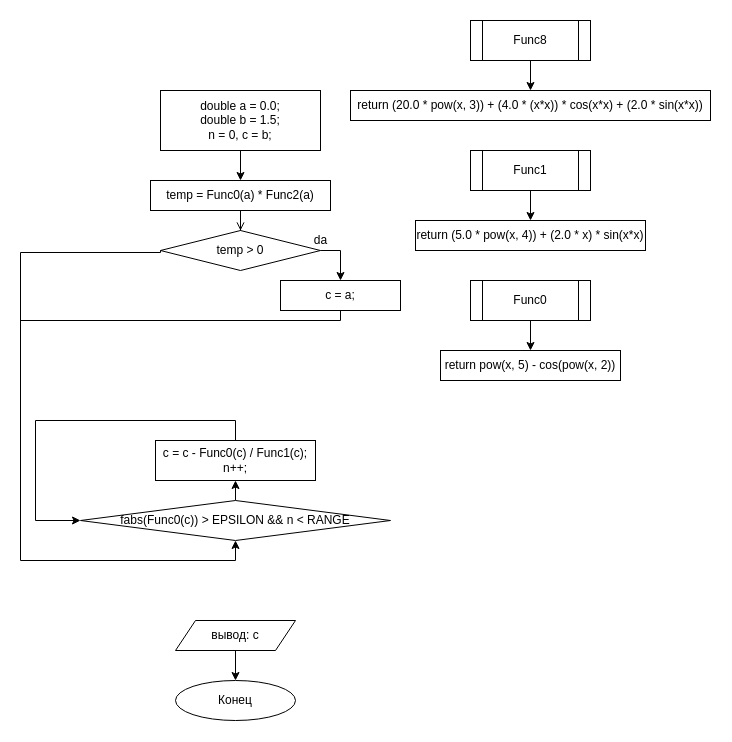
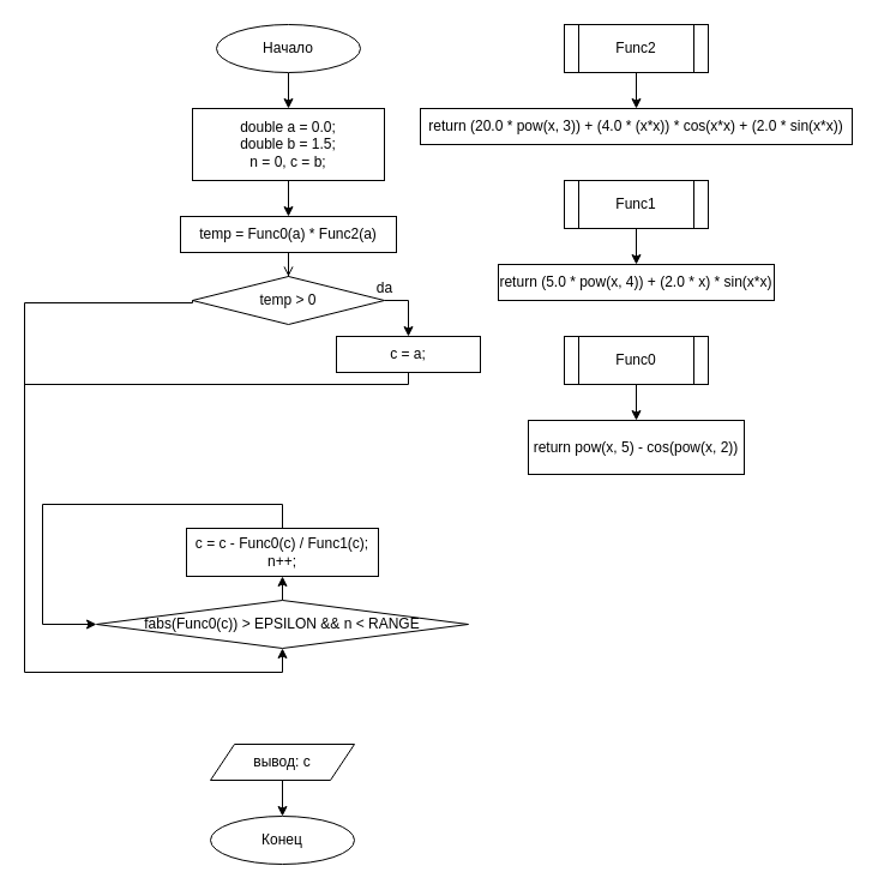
  <mxCell id="0" />
  <mxCell id="1" parent="0" />
+ <mxCell id="2" value="" style="edgeStyle=orthogonalEdgeStyle;rounded=0;orthogonalLoop=1;jettySize=auto;html=1;" edge="1" parent="1" source="3" target="6"><mxGeometry relative="1" as="geometry" /></mxCell>
+ <mxCell id="3" value="Начало" style="ellipse;whiteSpace=wrap;html=1;" vertex="1" parent="1"><mxGeometry x="180" y="20" width="120" height="40" as="geometry" /></mxCell>
  <mxCell id="4" value="Конец" style="ellipse;whiteSpace=wrap;html=1;" vertex="1" parent="1"><mxGeometry x="175" y="680" width="120" height="40" as="geometry" /></mxCell>
  <mxCell id="5" value="" style="edgeStyle=orthogonalEdgeStyle;rounded=0;orthogonalLoop=1;jettySize=auto;html=1;entryX=0.5;entryY=0;entryDx=0;entryDy=0;" edge="1" parent="1" source="6" target="20"><mxGeometry relative="1" as="geometry"><mxPoint x="240" y="180" as="targetPoint" /></mxGeometry></mxCell>
  <mxCell id="6" value="&lt;div&gt;&lt;span&gt;&#09;&lt;/span&gt;double a = 0.0;&lt;/div&gt;&lt;div&gt;&lt;span&gt;&#09;&lt;/span&gt;double b = 1.5;&lt;/div&gt;&lt;div&gt;n = 0, &lt;span&gt;c = b;&lt;/span&gt;&lt;/div&gt;" style="whiteSpace=wrap;html=1;" vertex="1" parent="1"><mxGeometry x="160" y="90" width="160" height="60" as="geometry" /></mxCell>
  <mxCell id="7" value="" style="edgeStyle=orthogonalEdgeStyle;rounded=0;orthogonalLoop=1;jettySize=auto;html=1;exitX=1;exitY=0.5;exitDx=0;exitDy=0;" edge="1" parent="1" source="9" target="22"><mxGeometry relative="1" as="geometry" /></mxCell>
  <mxCell id="8" style="edgeStyle=orthogonalEdgeStyle;rounded=0;orthogonalLoop=1;jettySize=auto;html=1;entryX=0.5;entryY=1;entryDx=0;entryDy=0;exitX=0;exitY=0.5;exitDx=0;exitDy=0;" edge="1" parent="1" source="9" target="25"><mxGeometry relative="1" as="geometry"><Array as="points"><mxPoint x="160" y="252" /><mxPoint x="20" y="252" /><mxPoint x="20" y="560" /><mxPoint x="235" y="560" /></Array></mxGeometry></mxCell>
  <mxCell id="9" value="&lt;span&gt;temp &amp;gt; 0&lt;/span&gt;" style="rhombus;whiteSpace=wrap;html=1;" vertex="1" parent="1"><mxGeometry x="160" y="230" width="160" height="40" as="geometry" /></mxCell>
  <mxCell id="10" value="" style="edgeStyle=orthogonalEdgeStyle;rounded=0;orthogonalLoop=1;jettySize=auto;html=1;" edge="1" parent="1" source="11" target="12"><mxGeometry relative="1" as="geometry" /></mxCell>
  <mxCell id="11" value="Func0" style="shape=process;whiteSpace=wrap;html=1;backgroundOutline=1;" vertex="1" parent="1"><mxGeometry x="470" y="280" width="120" height="40" as="geometry" /></mxCell>
- <mxCell id="12" value="return pow(x, 5) - cos(pow(x, 2))" style="whiteSpace=wrap;html=1;" vertex="1" parent="1"><mxGeometry x="440" y="350" width="180" height="30" as="geometry" /></mxCell>
+ <mxCell id="12" value="return pow(x, 5) - cos(pow(x, 2))" style="whiteSpace=wrap;html=1;" vertex="1" parent="1"><mxGeometry x="440" y="350" width="180" height="45" as="geometry" /></mxCell>
  <mxCell id="13" value="" style="edgeStyle=orthogonalEdgeStyle;rounded=0;orthogonalLoop=1;jettySize=auto;html=1;" edge="1" parent="1" source="14" target="15"><mxGeometry relative="1" as="geometry" /></mxCell>
  <mxCell id="14" value="Func1" style="shape=process;whiteSpace=wrap;html=1;backgroundOutline=1;" vertex="1" parent="1"><mxGeometry x="470" y="150" width="120" height="40" as="geometry" /></mxCell>
  <mxCell id="15" value="return&amp;nbsp;(5.0 * pow(x, 4)) + (2.0 * x) * sin(x*x)" style="whiteSpace=wrap;html=1;" vertex="1" parent="1"><mxGeometry x="415" y="220" width="230" height="30" as="geometry" /></mxCell>
  <mxCell id="16" value="" style="edgeStyle=orthogonalEdgeStyle;rounded=0;orthogonalLoop=1;jettySize=auto;html=1;" edge="1" parent="1" source="17" target="18"><mxGeometry relative="1" as="geometry" /></mxCell>
- <mxCell id="17" value="Func8" style="shape=process;whiteSpace=wrap;html=1;backgroundOutline=1;" vertex="1" parent="1"><mxGeometry x="470" y="20" width="120" height="40" as="geometry" /></mxCell>
+ <mxCell id="17" value="Func2" style="shape=process;whiteSpace=wrap;html=1;backgroundOutline=1;" vertex="1" parent="1"><mxGeometry x="470" y="20" width="120" height="40" as="geometry" /></mxCell>
  <mxCell id="18" value="return (20.0 * pow(x, 3)) + (4.0 * (x*x)) * cos(x*x) + (2.0 * sin(x*x))" style="whiteSpace=wrap;html=1;" vertex="1" parent="1"><mxGeometry x="350" y="90" width="360" height="30" as="geometry" /></mxCell>
  <mxCell id="19" style="edgeStyle=orthogonalEdgeStyle;rounded=0;orthogonalLoop=1;jettySize=auto;html=1;entryX=0.5;entryY=0;entryDx=0;entryDy=0;endArrow=open;" edge="1" parent="1" source="20" target="9"><mxGeometry relative="1" as="geometry" /></mxCell>
  <mxCell id="20" value="temp =&amp;nbsp;Func0(a) * Func2(a)" style="rounded=0;whiteSpace=wrap;html=1;" vertex="1" parent="1"><mxGeometry x="150" y="180" width="180" height="30" as="geometry" /></mxCell>
  <mxCell id="21" style="edgeStyle=orthogonalEdgeStyle;rounded=0;orthogonalLoop=1;jettySize=auto;html=1;endArrow=none;endFill=0;" edge="1" parent="1" source="22"><mxGeometry relative="1" as="geometry"><mxPoint x="20" y="320" as="targetPoint" /><Array as="points"><mxPoint x="340" y="320" /></Array></mxGeometry></mxCell>
  <mxCell id="22" value="c = a;" style="whiteSpace=wrap;html=1;" vertex="1" parent="1"><mxGeometry x="280" y="280" width="120" height="30" as="geometry" /></mxCell>
  <mxCell id="23" value="da" style="text;html=1;align=center;verticalAlign=middle;resizable=0;points=[];autosize=1;strokeColor=none;fillColor=none;" vertex="1" parent="1"><mxGeometry x="305" y="230" width="30" height="20" as="geometry" /></mxCell>
  <mxCell id="24" style="edgeStyle=orthogonalEdgeStyle;rounded=0;orthogonalLoop=1;jettySize=auto;html=1;exitX=0.5;exitY=0;exitDx=0;exitDy=0;entryX=0.5;entryY=1;entryDx=0;entryDy=0;" edge="1" parent="1" source="25" target="27"><mxGeometry relative="1" as="geometry" /></mxCell>
  <mxCell id="25" value="fabs(Func0(c)) &amp;gt; EPSILON &amp;amp;&amp;amp; n &amp;lt; RANGE" style="rhombus;whiteSpace=wrap;html=1;" vertex="1" parent="1"><mxGeometry x="80" y="500" width="310" height="40" as="geometry" /></mxCell>
  <mxCell id="26" style="edgeStyle=orthogonalEdgeStyle;rounded=0;orthogonalLoop=1;jettySize=auto;html=1;entryX=0;entryY=0.5;entryDx=0;entryDy=0;endArrow=classic;endFill=1;" edge="1" parent="1" source="27" target="25"><mxGeometry relative="1" as="geometry"><Array as="points"><mxPoint x="235" y="420" /><mxPoint x="35" y="420" /><mxPoint x="35" y="520" /></Array></mxGeometry></mxCell>
  <mxCell id="27" value="c = c - Func0(c) / Func1(c);&lt;br&gt;n++;" style="rounded=0;whiteSpace=wrap;html=1;" vertex="1" parent="1"><mxGeometry x="155" y="440" width="160" height="40" as="geometry" /></mxCell>
  <mxCell id="28" style="edgeStyle=orthogonalEdgeStyle;rounded=0;orthogonalLoop=1;jettySize=auto;html=1;entryX=0.5;entryY=0;entryDx=0;entryDy=0;endArrow=classic;endFill=1;" edge="1" parent="1" source="29" target="4"><mxGeometry relative="1" as="geometry" /></mxCell>
  <mxCell id="29" value="вывод: c" style="shape=parallelogram;perimeter=parallelogramPerimeter;whiteSpace=wrap;html=1;fixedSize=1;" vertex="1" parent="1"><mxGeometry x="175" y="620" width="120" height="30" as="geometry" /></mxCell>
